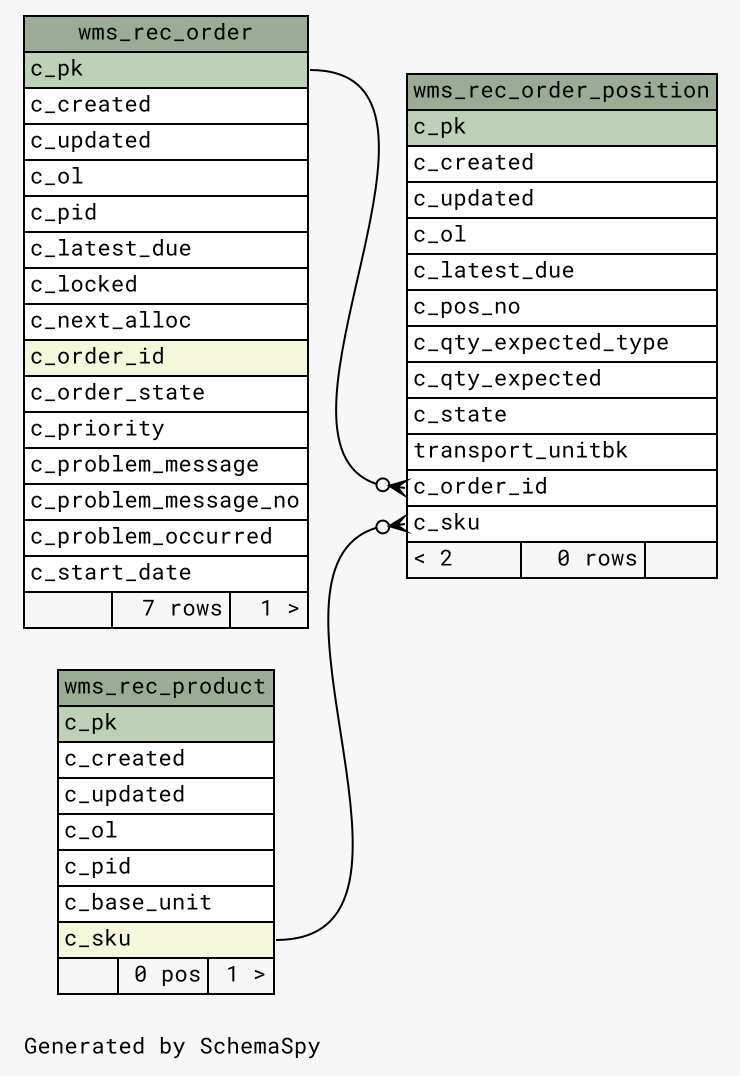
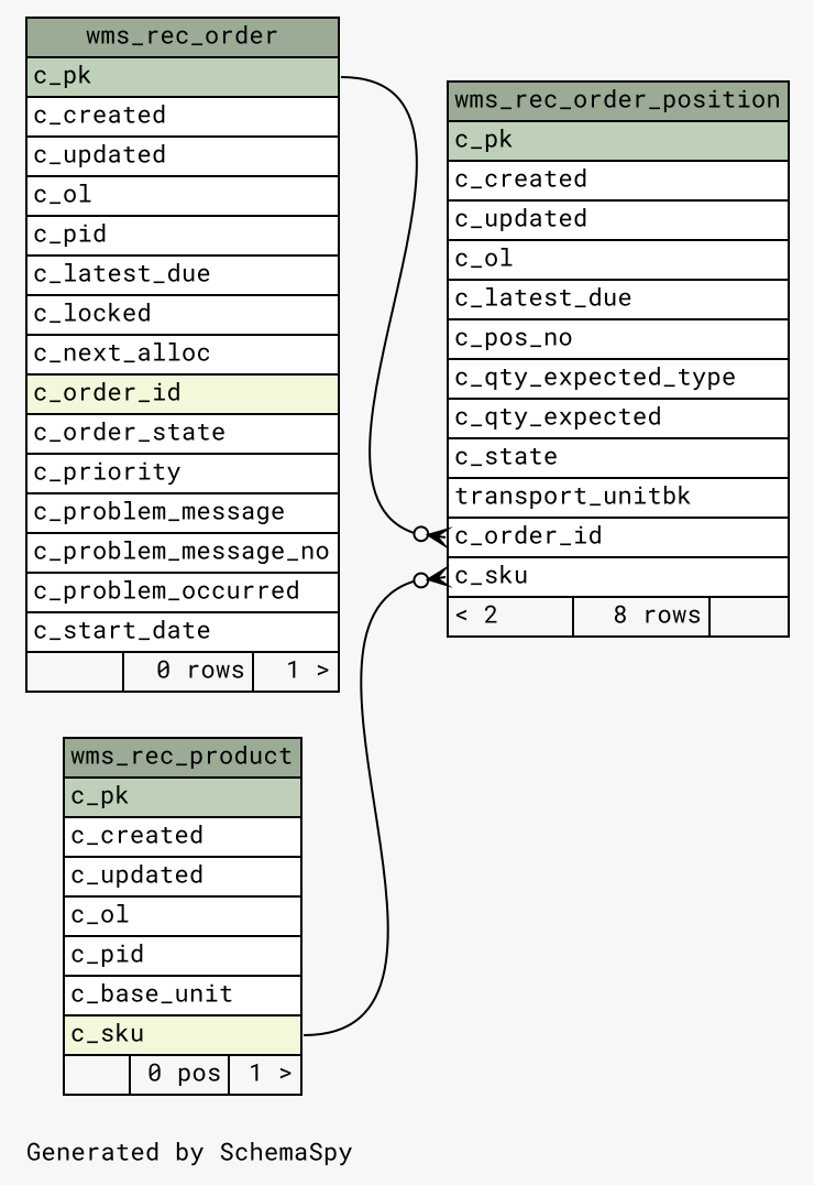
  digraph {
    bgcolor="#f7f7f7"
    fontname="Roboto Mono"
    fontsize=11
    label="\nGenerated by SchemaSpy"
    labeljust=l
    nodesep=0.18
    rankdir=RL
    ranksep=0.46
    node [fontname="Roboto Mono" fontsize=11 shape=plaintext]
    edge [arrowhead=none arrowsize=0.8 arrowtail=crowodot dir=back fontname="Roboto Mono"]
-   n1 [label=<     <TABLE BORDER="0" CELLBORDER="1" CELLSPACING="0" BGCOLOR="#ffffff">       <TR><TD COLSPAN="3" BGCOLOR="#9bab96" ALIGN="CENTER">wms_rec_order</TD></TR>       <TR><TD PORT="c_pk" COLSPAN="3" BGCOLOR="#bed1b8" ALIGN="LEFT">c_pk</TD></TR>       <TR><TD PORT="c_created" COLSPAN="3" ALIGN="LEFT">c_created</TD></TR>       <TR><TD PORT="c_updated" COLSPAN="3" ALIGN="LEFT">c_updated</TD></TR>       <TR><TD PORT="c_ol" COLSPAN="3" ALIGN="LEFT">c_ol</TD></TR>       <TR><TD PORT="c_pid" COLSPAN="3" ALIGN="LEFT">c_pid</TD></TR>       <TR><TD PORT="c_latest_due" COLSPAN="3" ALIGN="LEFT">c_latest_due</TD></TR>       <TR><TD PORT="c_locked" COLSPAN="3" ALIGN="LEFT">c_locked</TD></TR>       <TR><TD PORT="c_next_alloc" COLSPAN="3" ALIGN="LEFT">c_next_alloc</TD></TR>       <TR><TD PORT="c_order_id" COLSPAN="3" BGCOLOR="#f4f7da" ALIGN="LEFT">c_order_id</TD></TR>       <TR><TD PORT="c_order_state" COLSPAN="3" ALIGN="LEFT">c_order_state</TD></TR>       <TR><TD PORT="c_priority" COLSPAN="3" ALIGN="LEFT">c_priority</TD></TR>       <TR><TD PORT="c_problem_message" COLSPAN="3" ALIGN="LEFT">c_problem_message</TD></TR>       <TR><TD PORT="c_problem_message_no" COLSPAN="3" ALIGN="LEFT">c_problem_message_no</TD></TR>       <TR><TD PORT="c_problem_occurred" COLSPAN="3" ALIGN="LEFT">c_problem_occurred</TD></TR>       <TR><TD PORT="c_start_date" COLSPAN="3" ALIGN="LEFT">c_start_date</TD></TR>       <TR><TD ALIGN="LEFT" BGCOLOR="#f7f7f7">  </TD><TD ALIGN="RIGHT" BGCOLOR="#f7f7f7">7 rows</TD><TD ALIGN="RIGHT" BGCOLOR="#f7f7f7">1 &gt;</TD></TR>     </TABLE>>]
-   n2 [label=<     <TABLE BORDER="0" CELLBORDER="1" CELLSPACING="0" BGCOLOR="#ffffff">       <TR><TD COLSPAN="3" BGCOLOR="#9bab96" ALIGN="CENTER">wms_rec_order_position</TD></TR>       <TR><TD PORT="c_pk" COLSPAN="3" BGCOLOR="#bed1b8" ALIGN="LEFT">c_pk</TD></TR>       <TR><TD PORT="c_created" COLSPAN="3" ALIGN="LEFT">c_created</TD></TR>       <TR><TD PORT="c_updated" COLSPAN="3" ALIGN="LEFT">c_updated</TD></TR>       <TR><TD PORT="c_ol" COLSPAN="3" ALIGN="LEFT">c_ol</TD></TR>       <TR><TD PORT="c_latest_due" COLSPAN="3" ALIGN="LEFT">c_latest_due</TD></TR>       <TR><TD PORT="c_pos_no" COLSPAN="3" ALIGN="LEFT">c_pos_no</TD></TR>       <TR><TD PORT="c_qty_expected_type" COLSPAN="3" ALIGN="LEFT">c_qty_expected_type</TD></TR>       <TR><TD PORT="c_qty_expected" COLSPAN="3" ALIGN="LEFT">c_qty_expected</TD></TR>       <TR><TD PORT="c_state" COLSPAN="3" ALIGN="LEFT">c_state</TD></TR>       <TR><TD PORT="transport_unitbk" COLSPAN="3" ALIGN="LEFT">transport_unitbk</TD></TR>       <TR><TD PORT="c_order_id" COLSPAN="3" ALIGN="LEFT">c_order_id</TD></TR>       <TR><TD PORT="c_sku" COLSPAN="3" ALIGN="LEFT">c_sku</TD></TR>       <TR><TD ALIGN="LEFT" BGCOLOR="#f7f7f7">&lt; 2</TD><TD ALIGN="RIGHT" BGCOLOR="#f7f7f7">0 rows</TD><TD ALIGN="RIGHT" BGCOLOR="#f7f7f7">  </TD></TR>     </TABLE>>]
+   n1 [label=<     <TABLE BORDER="0" CELLBORDER="1" CELLSPACING="0" BGCOLOR="#ffffff">       <TR><TD COLSPAN="3" BGCOLOR="#9bab96" ALIGN="CENTER">wms_rec_order</TD></TR>       <TR><TD PORT="c_pk" COLSPAN="3" BGCOLOR="#bed1b8" ALIGN="LEFT">c_pk</TD></TR>       <TR><TD PORT="c_created" COLSPAN="3" ALIGN="LEFT">c_created</TD></TR>       <TR><TD PORT="c_updated" COLSPAN="3" ALIGN="LEFT">c_updated</TD></TR>       <TR><TD PORT="c_ol" COLSPAN="3" ALIGN="LEFT">c_ol</TD></TR>       <TR><TD PORT="c_pid" COLSPAN="3" ALIGN="LEFT">c_pid</TD></TR>       <TR><TD PORT="c_latest_due" COLSPAN="3" ALIGN="LEFT">c_latest_due</TD></TR>       <TR><TD PORT="c_locked" COLSPAN="3" ALIGN="LEFT">c_locked</TD></TR>       <TR><TD PORT="c_next_alloc" COLSPAN="3" ALIGN="LEFT">c_next_alloc</TD></TR>       <TR><TD PORT="c_order_id" COLSPAN="3" BGCOLOR="#f4f7da" ALIGN="LEFT">c_order_id</TD></TR>       <TR><TD PORT="c_order_state" COLSPAN="3" ALIGN="LEFT">c_order_state</TD></TR>       <TR><TD PORT="c_priority" COLSPAN="3" ALIGN="LEFT">c_priority</TD></TR>       <TR><TD PORT="c_problem_message" COLSPAN="3" ALIGN="LEFT">c_problem_message</TD></TR>       <TR><TD PORT="c_problem_message_no" COLSPAN="3" ALIGN="LEFT">c_problem_message_no</TD></TR>       <TR><TD PORT="c_problem_occurred" COLSPAN="3" ALIGN="LEFT">c_problem_occurred</TD></TR>       <TR><TD PORT="c_start_date" COLSPAN="3" ALIGN="LEFT">c_start_date</TD></TR>       <TR><TD ALIGN="LEFT" BGCOLOR="#f7f7f7">  </TD><TD ALIGN="RIGHT" BGCOLOR="#f7f7f7">0 rows</TD><TD ALIGN="RIGHT" BGCOLOR="#f7f7f7">1 &gt;</TD></TR>     </TABLE>>]
+   n2 [label=<     <TABLE BORDER="0" CELLBORDER="1" CELLSPACING="0" BGCOLOR="#ffffff">       <TR><TD COLSPAN="3" BGCOLOR="#9bab96" ALIGN="CENTER">wms_rec_order_position</TD></TR>       <TR><TD PORT="c_pk" COLSPAN="3" BGCOLOR="#bed1b8" ALIGN="LEFT">c_pk</TD></TR>       <TR><TD PORT="c_created" COLSPAN="3" ALIGN="LEFT">c_created</TD></TR>       <TR><TD PORT="c_updated" COLSPAN="3" ALIGN="LEFT">c_updated</TD></TR>       <TR><TD PORT="c_ol" COLSPAN="3" ALIGN="LEFT">c_ol</TD></TR>       <TR><TD PORT="c_latest_due" COLSPAN="3" ALIGN="LEFT">c_latest_due</TD></TR>       <TR><TD PORT="c_pos_no" COLSPAN="3" ALIGN="LEFT">c_pos_no</TD></TR>       <TR><TD PORT="c_qty_expected_type" COLSPAN="3" ALIGN="LEFT">c_qty_expected_type</TD></TR>       <TR><TD PORT="c_qty_expected" COLSPAN="3" ALIGN="LEFT">c_qty_expected</TD></TR>       <TR><TD PORT="c_state" COLSPAN="3" ALIGN="LEFT">c_state</TD></TR>       <TR><TD PORT="transport_unitbk" COLSPAN="3" ALIGN="LEFT">transport_unitbk</TD></TR>       <TR><TD PORT="c_order_id" COLSPAN="3" ALIGN="LEFT">c_order_id</TD></TR>       <TR><TD PORT="c_sku" COLSPAN="3" ALIGN="LEFT">c_sku</TD></TR>       <TR><TD ALIGN="LEFT" BGCOLOR="#f7f7f7">&lt; 2</TD><TD ALIGN="RIGHT" BGCOLOR="#f7f7f7">8 rows</TD><TD ALIGN="RIGHT" BGCOLOR="#f7f7f7">  </TD></TR>     </TABLE>>]
    n3 [label=<     <TABLE BORDER="0" CELLBORDER="1" CELLSPACING="0" BGCOLOR="#ffffff">       <TR><TD COLSPAN="3" BGCOLOR="#9bab96" ALIGN="CENTER">wms_rec_product</TD></TR>       <TR><TD PORT="c_pk" COLSPAN="3" BGCOLOR="#bed1b8" ALIGN="LEFT">c_pk</TD></TR>       <TR><TD PORT="c_created" COLSPAN="3" ALIGN="LEFT">c_created</TD></TR>       <TR><TD PORT="c_updated" COLSPAN="3" ALIGN="LEFT">c_updated</TD></TR>       <TR><TD PORT="c_ol" COLSPAN="3" ALIGN="LEFT">c_ol</TD></TR>       <TR><TD PORT="c_pid" COLSPAN="3" ALIGN="LEFT">c_pid</TD></TR>       <TR><TD PORT="c_base_unit" COLSPAN="3" ALIGN="LEFT">c_base_unit</TD></TR>       <TR><TD PORT="c_sku" COLSPAN="3" BGCOLOR="#f4f7da" ALIGN="LEFT">c_sku</TD></TR>       <TR><TD ALIGN="LEFT" BGCOLOR="#f7f7f7">  </TD><TD ALIGN="RIGHT" BGCOLOR="#f7f7f7">0 pos</TD><TD ALIGN="RIGHT" BGCOLOR="#f7f7f7">1 &gt;</TD></TR>     </TABLE>>]
    n2 -> n1 [headport="c_pk:e" tailport="c_order_id:w"]
    n2 -> n3 [headport="c_sku:e" tailport="c_sku:w"]
  }
